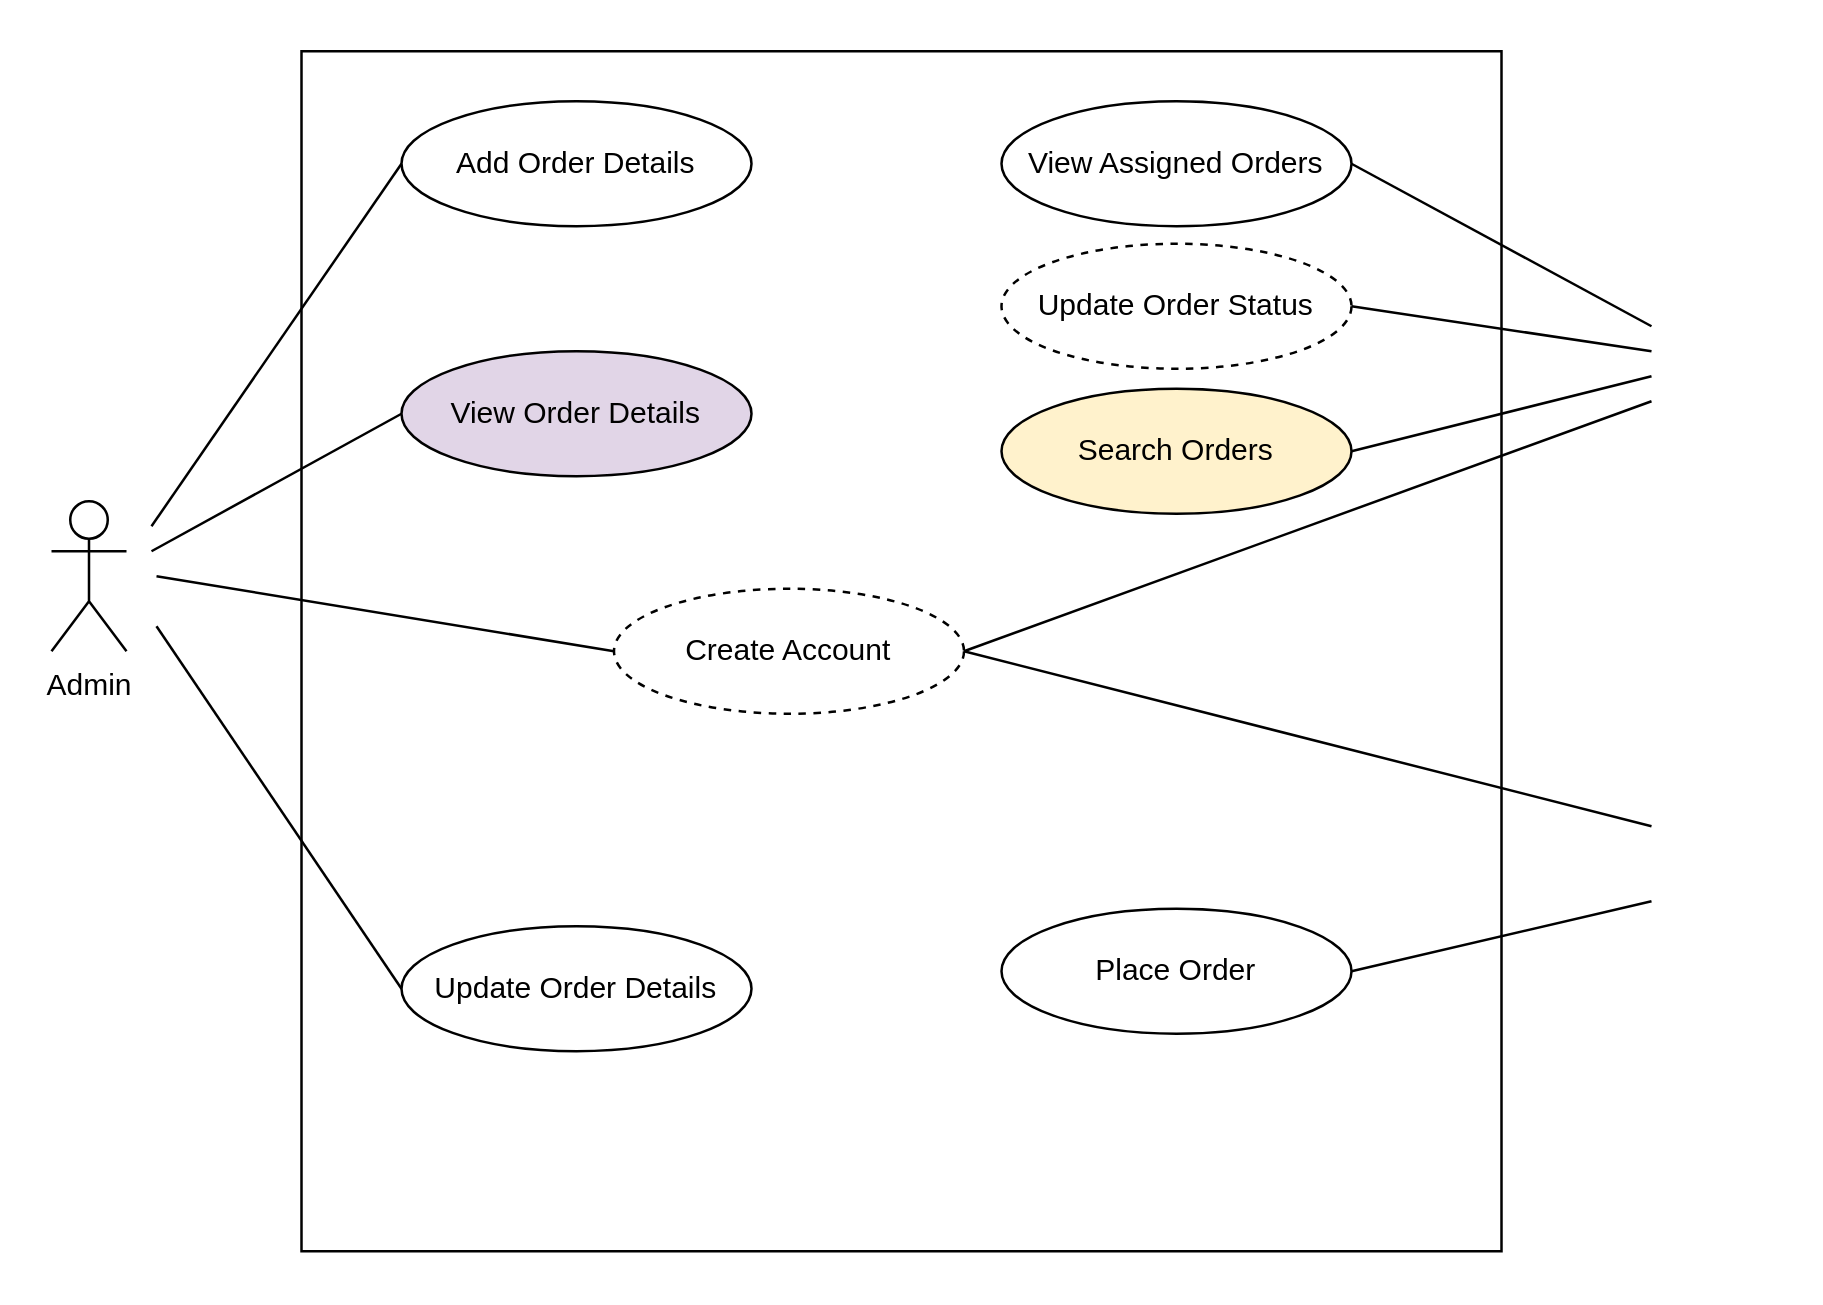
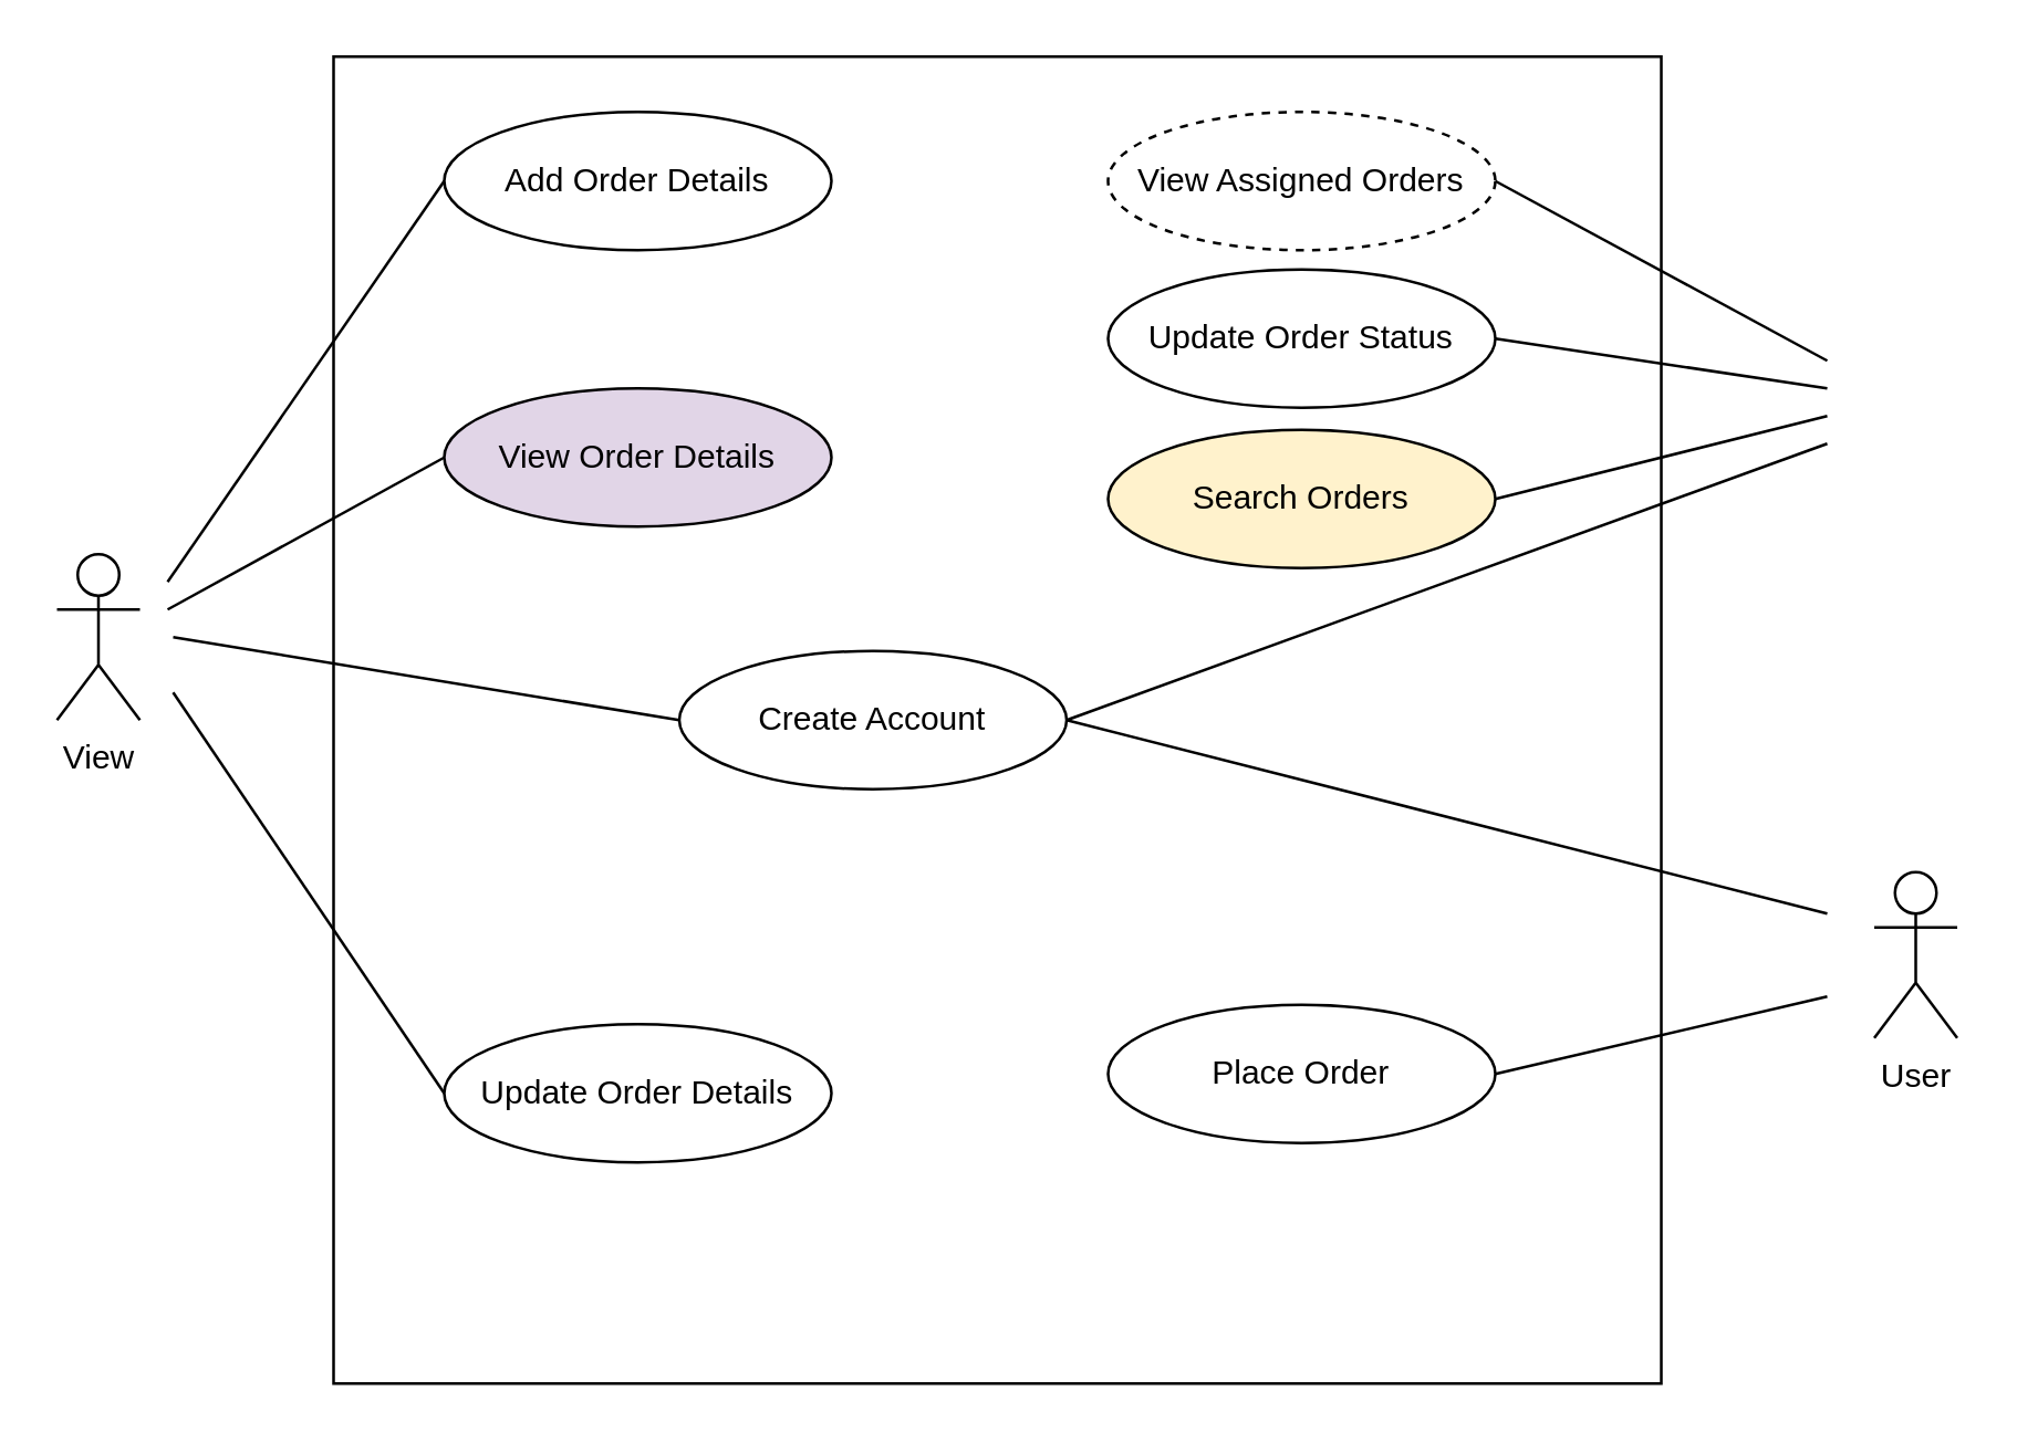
  <mxCell id="0" />
  <mxCell id="1" parent="0" />
- <mxCell id="2" value="Admin" style="shape=umlActor;verticalLabelPosition=bottom;verticalAlign=top;html=1;outlineConnect=0;" parent="1" vertex="1"><mxGeometry x="20" y="200" width="30" height="60" as="geometry" /></mxCell>
+ <mxCell id="2" value="View" style="shape=umlActor;verticalLabelPosition=bottom;verticalAlign=top;html=1;outlineConnect=0;" parent="1" vertex="1"><mxGeometry x="20" y="200" width="30" height="60" as="geometry" /></mxCell>
  <mxCell id="3" value="" style="whiteSpace=wrap;html=1;aspect=fixed;" parent="1" vertex="1"><mxGeometry x="120" y="20" width="480" height="480" as="geometry" /></mxCell>
- <mxCell id="4" value="View Assigned Orders" style="ellipse;whiteSpace=wrap;html=1;shadow=0;" parent="1" vertex="1"><mxGeometry x="400" y="40" width="140" height="50" as="geometry" /></mxCell>
- <mxCell id="6" value="Create Account" style="ellipse;whiteSpace=wrap;html=1;dashed=1;" parent="1" vertex="1"><mxGeometry x="245" y="235" width="140" height="50" as="geometry" /></mxCell>
+ <mxCell id="4" value="View Assigned Orders" style="ellipse;whiteSpace=wrap;html=1;shadow=0;dashed=1;" parent="1" vertex="1"><mxGeometry x="400" y="40" width="140" height="50" as="geometry" /></mxCell>
+ <mxCell id="5" value="User" style="shape=umlActor;verticalLabelPosition=bottom;verticalAlign=top;html=1;" parent="1" vertex="1"><mxGeometry x="677" y="315" width="30" height="60" as="geometry" /></mxCell>
+ <mxCell id="6" value="Create Account" style="ellipse;whiteSpace=wrap;html=1;" parent="1" vertex="1"><mxGeometry x="245" y="235" width="140" height="50" as="geometry" /></mxCell>
  <mxCell id="7" value="Place Order" style="ellipse;whiteSpace=wrap;html=1;" parent="1" vertex="1"><mxGeometry x="400" y="363" width="140" height="50" as="geometry" /></mxCell>
  <mxCell id="8" value="Add Order Details" style="ellipse;whiteSpace=wrap;html=1;" parent="1" vertex="1"><mxGeometry x="160" y="40" width="140" height="50" as="geometry" /></mxCell>
- <mxCell id="9" value="Update Order Status" style="ellipse;whiteSpace=wrap;html=1;dashed=1;" parent="1" vertex="1"><mxGeometry x="400" y="97" width="140" height="50" as="geometry" /></mxCell>
+ <mxCell id="9" value="Update Order Status" style="ellipse;whiteSpace=wrap;html=1;" parent="1" vertex="1"><mxGeometry x="400" y="97" width="140" height="50" as="geometry" /></mxCell>
  <mxCell id="10" value="View Order Details" style="ellipse;whiteSpace=wrap;html=1;fillColor=#e1d5e7;" parent="1" vertex="1"><mxGeometry x="160" y="140" width="140" height="50" as="geometry" /></mxCell>
  <mxCell id="11" value="Search Orders" style="ellipse;whiteSpace=wrap;html=1;fillColor=#fff2cc;" parent="1" vertex="1"><mxGeometry x="400" y="155" width="140" height="50" as="geometry" /></mxCell>
  <mxCell id="12" value="Update Order Details" style="ellipse;whiteSpace=wrap;html=1;" parent="1" vertex="1"><mxGeometry x="160" y="370" width="140" height="50" as="geometry" /></mxCell>
  <mxCell id="13" value="" style="endArrow=none;html=1;rounded=0;entryX=0;entryY=0.5;entryDx=0;entryDy=0;" parent="1" target="8" edge="1"><mxGeometry width="50" height="50" relative="1" as="geometry"><mxPoint x="60" y="210" as="sourcePoint" /><mxPoint x="120" y="150" as="targetPoint" /></mxGeometry></mxCell>
  <mxCell id="14" value="" style="endArrow=none;html=1;rounded=0;entryX=0;entryY=0.5;entryDx=0;entryDy=0;" parent="1" target="10" edge="1"><mxGeometry width="50" height="50" relative="1" as="geometry"><mxPoint x="60" y="220" as="sourcePoint" /><mxPoint x="126" y="165" as="targetPoint" /></mxGeometry></mxCell>
  <mxCell id="15" value="" style="endArrow=none;html=1;rounded=0;entryX=0;entryY=0.5;entryDx=0;entryDy=0;" parent="1" target="6" edge="1"><mxGeometry width="50" height="50" relative="1" as="geometry"><mxPoint x="62" y="230" as="sourcePoint" /><mxPoint x="282.273" y="221.99" as="targetPoint" /></mxGeometry></mxCell>
  <mxCell id="16" value="" style="endArrow=none;html=1;rounded=0;entryX=0;entryY=0.5;entryDx=0;entryDy=0;" parent="1" target="12" edge="1"><mxGeometry width="50" height="50" relative="1" as="geometry"><mxPoint x="62" y="250" as="sourcePoint" /><mxPoint x="152" y="370" as="targetPoint" /></mxGeometry></mxCell>
  <mxCell id="17" value="" style="endArrow=none;html=1;rounded=0;exitX=1;exitY=0.5;exitDx=0;exitDy=0;" parent="1" source="4" edge="1"><mxGeometry width="50" height="50" relative="1" as="geometry"><mxPoint x="540" y="70" as="sourcePoint" /><mxPoint x="660" y="130" as="targetPoint" /></mxGeometry></mxCell>
  <mxCell id="18" value="" style="endArrow=none;html=1;rounded=0;exitX=1;exitY=0.5;exitDx=0;exitDy=0;" parent="1" source="9" edge="1"><mxGeometry width="50" height="50" relative="1" as="geometry"><mxPoint x="507.891" y="105.858" as="sourcePoint" /><mxPoint x="660" y="140" as="targetPoint" /></mxGeometry></mxCell>
  <mxCell id="19" value="" style="endArrow=none;html=1;rounded=0;exitX=1;exitY=0.5;exitDx=0;exitDy=0;" parent="1" source="11" edge="1"><mxGeometry width="50" height="50" relative="1" as="geometry"><mxPoint x="536" y="167" as="sourcePoint" /><mxPoint x="660" y="150" as="targetPoint" /></mxGeometry></mxCell>
  <mxCell id="20" value="" style="endArrow=none;html=1;rounded=0;exitX=1;exitY=0.5;exitDx=0;exitDy=0;" parent="1" source="6" edge="1"><mxGeometry width="50" height="50" relative="1" as="geometry"><mxPoint x="430" y="240" as="sourcePoint" /><mxPoint x="660" y="160" as="targetPoint" /></mxGeometry></mxCell>
  <mxCell id="21" value="" style="endArrow=none;html=1;rounded=0;exitX=1;exitY=0.5;exitDx=0;exitDy=0;" parent="1" source="6" edge="1"><mxGeometry width="50" height="50" relative="1" as="geometry"><mxPoint x="340" y="280" as="sourcePoint" /><mxPoint x="660" y="330" as="targetPoint" /></mxGeometry></mxCell>
  <mxCell id="22" value="" style="endArrow=none;html=1;rounded=0;exitX=1;exitY=0.5;exitDx=0;exitDy=0;" parent="1" source="7" edge="1"><mxGeometry width="50" height="50" relative="1" as="geometry"><mxPoint x="550" y="360" as="sourcePoint" /><mxPoint x="660" y="360" as="targetPoint" /></mxGeometry></mxCell>
